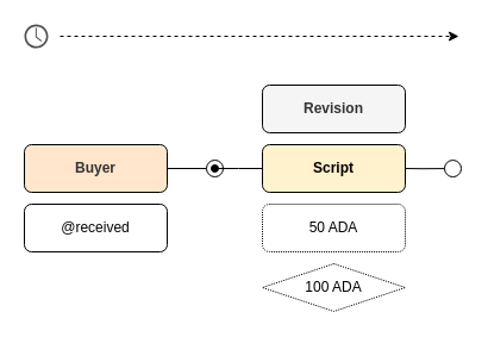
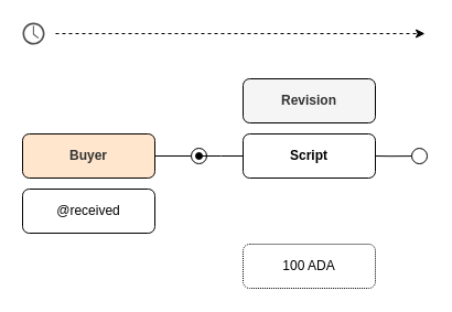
  <mxCell id="0" />
  <mxCell id="1" parent="0" />
  <mxCell id="2" value="&lt;b&gt;Revision&lt;/b&gt;" style="rounded=1;whiteSpace=wrap;html=1;fillColor=#f5f5f5;strokeColor=#000000;fontColor=#333333;dashed=0;dashPattern=1 2;strokeWidth=1;" parent="1" vertex="1"><mxGeometry x="220" y="71" width="120" height="40" as="geometry" /></mxCell>
  <mxCell id="3" style="edgeStyle=orthogonalEdgeStyle;rounded=0;orthogonalLoop=1;jettySize=auto;html=1;exitX=1;exitY=0.5;exitDx=0;exitDy=0;endArrow=circle;endFill=0;strokeColor=#000000;" parent="1" edge="1"><mxGeometry relative="1" as="geometry"><mxPoint x="188" y="141" as="targetPoint" /><mxPoint x="138" y="141" as="sourcePoint" /></mxGeometry></mxCell>
  <mxCell id="4" value="&lt;b&gt;Buyer&lt;br&gt;&lt;/b&gt;" style="rounded=1;whiteSpace=wrap;html=1;fillColor=#ffe6cc;strokeColor=#000000;fontColor=#333333;" parent="1" vertex="1"><mxGeometry x="20" y="121" width="120" height="40" as="geometry" /></mxCell>
  <mxCell id="5" style="edgeStyle=orthogonalEdgeStyle;rounded=0;orthogonalLoop=1;jettySize=auto;html=1;exitX=1;exitY=0.5;exitDx=0;exitDy=0;entryX=0;entryY=0.5;entryDx=0;entryDy=0;endArrow=classicThin;endFill=1;strokeColor=#000000;" parent="1" source="8" edge="1"><mxGeometry relative="1" as="geometry"><mxPoint x="260" y="141" as="targetPoint" /><Array as="points"><mxPoint x="240" y="141" /><mxPoint x="240" y="141" /></Array></mxGeometry></mxCell>
  <mxCell id="6" style="edgeStyle=orthogonalEdgeStyle;rounded=0;orthogonalLoop=1;jettySize=auto;html=1;exitX=1;exitY=0.5;exitDx=0;exitDy=0;endArrow=circle;endFill=0;strokeColor=#000000;" parent="1" edge="1"><mxGeometry relative="1" as="geometry"><mxPoint x="388" y="141" as="targetPoint" /><mxPoint x="318" y="140.71" as="sourcePoint" /></mxGeometry></mxCell>
  <mxCell id="7" style="edgeStyle=orthogonalEdgeStyle;rounded=0;orthogonalLoop=1;jettySize=auto;html=1;exitX=0;exitY=0.5;exitDx=0;exitDy=0;endArrow=oval;endFill=1;strokeColor=#000000;" parent="1" source="8" edge="1"><mxGeometry relative="1" as="geometry"><mxPoint x="180" y="141" as="targetPoint" /></mxGeometry></mxCell>
- <mxCell id="8" value="&lt;b&gt;Script&lt;/b&gt;" style="rounded=1;whiteSpace=wrap;html=1;strokeColor=#000000;fillColor=#fff2cc;" parent="1" vertex="1"><mxGeometry x="220" y="121" width="120" height="40" as="geometry" /></mxCell>
+ <mxCell id="8" value="&lt;b&gt;Script&lt;/b&gt;" style="rounded=1;whiteSpace=wrap;html=1;strokeColor=#000000;" parent="1" vertex="1"><mxGeometry x="220" y="121" width="120" height="40" as="geometry" /></mxCell>
  <mxCell id="9" style="edgeStyle=orthogonalEdgeStyle;rounded=0;orthogonalLoop=1;jettySize=auto;html=1;exitX=0.5;exitY=1;exitDx=0;exitDy=0;strokeColor=#000000;" parent="1" source="2" target="2" edge="1"><mxGeometry relative="1" as="geometry" /></mxCell>
  <mxCell id="10" value="" style="endArrow=classic;html=1;rounded=0;dashed=1;" parent="1" edge="1"><mxGeometry width="50" height="50" relative="1" as="geometry"><mxPoint x="50" y="30" as="sourcePoint" /><mxPoint x="385" y="30" as="targetPoint" /></mxGeometry></mxCell>
  <mxCell id="11" value="" style="sketch=0;pointerEvents=1;shadow=0;dashed=0;html=1;strokeColor=none;fillColor=#505050;labelPosition=center;verticalLabelPosition=bottom;verticalAlign=top;outlineConnect=0;align=center;shape=mxgraph.office.concepts.clock;" parent="1" vertex="1"><mxGeometry x="20" y="20" width="20" height="20" as="geometry" /></mxCell>
  <mxCell id="12" value="@received" style="rounded=1;whiteSpace=wrap;html=1;dashed=0;dashPattern=1 1;strokeWidth=1;strokeColor=#000000;" parent="1" vertex="1"><mxGeometry x="20" y="171" width="120" height="40" as="geometry" /></mxCell>
- <mxCell id="13" value="100 ADA" style="rhombus;whiteSpace=wrap;html=1;dashed=1;dashPattern=1 1;strokeWidth=1;strokeColor=#000000;" parent="1" vertex="1"><mxGeometry x="220" y="221" width="120" height="40" as="geometry" /></mxCell>
- <mxCell id="14" value="50 ADA" style="rounded=1;whiteSpace=wrap;html=1;dashed=1;dashPattern=1 1;strokeWidth=1;strokeColor=#000000;" parent="1" vertex="1"><mxGeometry x="220" y="171" width="120" height="40" as="geometry" /></mxCell>
+ <mxCell id="13" value="100 ADA" style="rounded=1;whiteSpace=wrap;html=1;dashed=1;dashPattern=1 1;strokeWidth=1;strokeColor=#000000;" parent="1" vertex="1"><mxGeometry x="220" y="221" width="120" height="40" as="geometry" /></mxCell>
